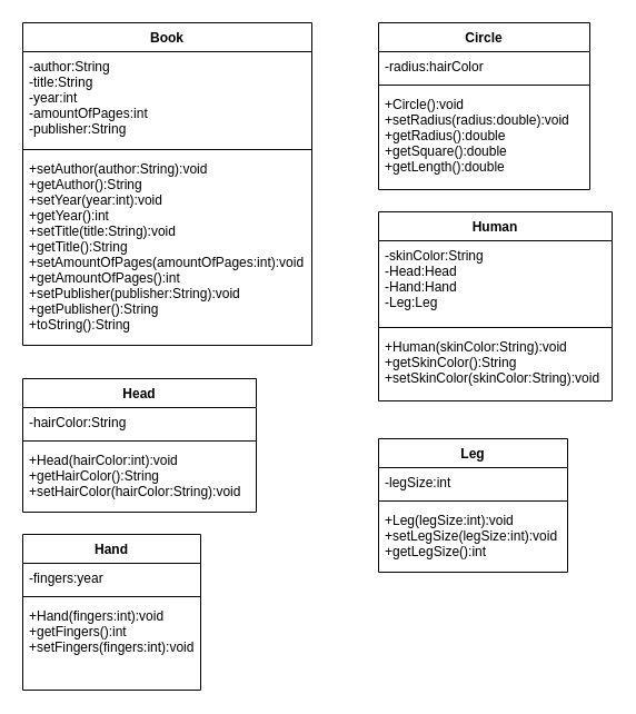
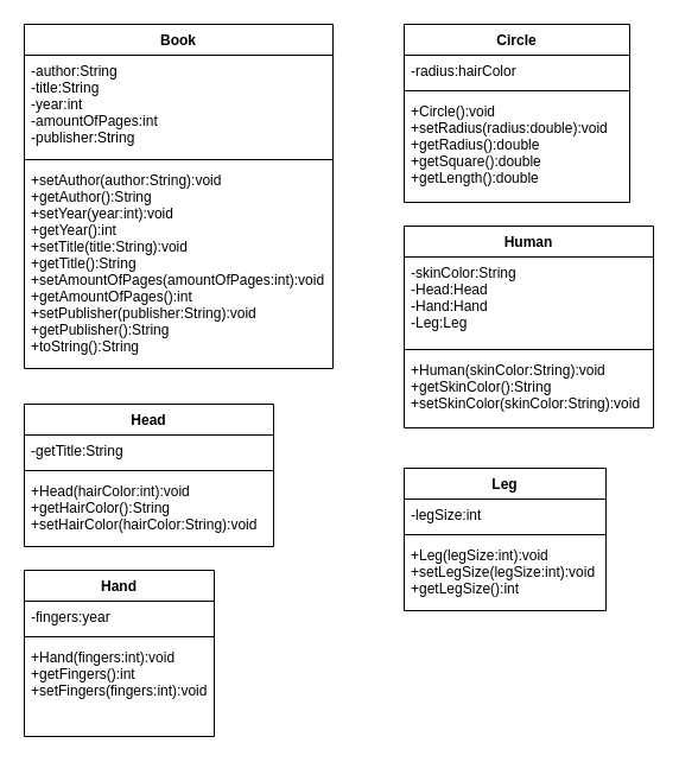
  <mxCell id="0" />
  <mxCell id="1" parent="0" />
  <mxCell id="2" value="Book" style="swimlane;fontStyle=1;align=center;verticalAlign=top;childLayout=stackLayout;horizontal=1;startSize=26;horizontalStack=0;resizeParent=1;resizeParentMax=0;resizeLast=0;collapsible=1;marginBottom=0;" vertex="1" parent="1"><mxGeometry x="20" y="20" width="260" height="290" as="geometry" /></mxCell>
  <mxCell id="3" value="-author:String&#10;-title:String&#10;-year:int&#10;-amountOfPages:int&#10;-publisher:String&#10;" style="text;strokeColor=none;fillColor=none;align=left;verticalAlign=top;spacingLeft=4;spacingRight=4;overflow=hidden;rotatable=0;points=[[0,0.5],[1,0.5]];portConstraint=eastwest;" vertex="1" parent="2"><mxGeometry y="26" width="260" height="84" as="geometry" /></mxCell>
  <mxCell id="4" value="" style="line;strokeWidth=1;fillColor=none;align=left;verticalAlign=middle;spacingTop=-1;spacingLeft=3;spacingRight=3;rotatable=0;labelPosition=right;points=[];portConstraint=eastwest;" vertex="1" parent="2"><mxGeometry y="110" width="260" height="8" as="geometry" /></mxCell>
  <mxCell id="5" value="+setAuthor(author:String):void&#10;+getAuthor():String&#10;+setYear(year:int):void&#10;+getYear():int&#10;+setTitle(title:String):void&#10;+getTitle():String&#10;+setAmountOfPages(amountOfPages:int):void&#10;+getAmountOfPages():int&#10;+setPublisher(publisher:String):void&#10;+getPublisher():String&#10;+toString():String" style="text;strokeColor=none;fillColor=none;align=left;verticalAlign=top;spacingLeft=4;spacingRight=4;overflow=hidden;rotatable=0;points=[[0,0.5],[1,0.5]];portConstraint=eastwest;" vertex="1" parent="2"><mxGeometry y="118" width="260" height="172" as="geometry" /></mxCell>
  <mxCell id="6" value="Circle" style="swimlane;fontStyle=1;align=center;verticalAlign=top;childLayout=stackLayout;horizontal=1;startSize=26;horizontalStack=0;resizeParent=1;resizeParentMax=0;resizeLast=0;collapsible=1;marginBottom=0;" vertex="1" parent="1"><mxGeometry x="340" y="20" width="190" height="150" as="geometry" /></mxCell>
  <mxCell id="7" value="-radius:hairColor" style="text;strokeColor=none;fillColor=none;align=left;verticalAlign=top;spacingLeft=4;spacingRight=4;overflow=hidden;rotatable=0;points=[[0,0.5],[1,0.5]];portConstraint=eastwest;" vertex="1" parent="6"><mxGeometry y="26" width="190" height="26" as="geometry" /></mxCell>
  <mxCell id="8" value="" style="line;strokeWidth=1;fillColor=none;align=left;verticalAlign=middle;spacingTop=-1;spacingLeft=3;spacingRight=3;rotatable=0;labelPosition=right;points=[];portConstraint=eastwest;" vertex="1" parent="6"><mxGeometry y="52" width="190" height="8" as="geometry" /></mxCell>
  <mxCell id="9" value="+Circle():void&#10;+setRadius(radius:double):void&#10;+getRadius():double&#10;+getSquare():double&#10;+getLength():double" style="text;strokeColor=none;fillColor=none;align=left;verticalAlign=top;spacingLeft=4;spacingRight=4;overflow=hidden;rotatable=0;points=[[0,0.5],[1,0.5]];portConstraint=eastwest;" vertex="1" parent="6"><mxGeometry y="60" width="190" height="90" as="geometry" /></mxCell>
  <mxCell id="10" value="Human" style="swimlane;fontStyle=1;align=center;verticalAlign=top;childLayout=stackLayout;horizontal=1;startSize=26;horizontalStack=0;resizeParent=1;resizeParentMax=0;resizeLast=0;collapsible=1;marginBottom=0;" vertex="1" parent="1"><mxGeometry x="340" y="190" width="210" height="170" as="geometry" /></mxCell>
  <mxCell id="11" value="-skinColor:String&#10;-Head:Head&#10;-Hand:Hand&#10;-Leg:Leg&#10;" style="text;strokeColor=none;fillColor=none;align=left;verticalAlign=top;spacingLeft=4;spacingRight=4;overflow=hidden;rotatable=0;points=[[0,0.5],[1,0.5]];portConstraint=eastwest;" vertex="1" parent="10"><mxGeometry y="26" width="210" height="74" as="geometry" /></mxCell>
  <mxCell id="12" value="" style="line;strokeWidth=1;fillColor=none;align=left;verticalAlign=middle;spacingTop=-1;spacingLeft=3;spacingRight=3;rotatable=0;labelPosition=right;points=[];portConstraint=eastwest;" vertex="1" parent="10"><mxGeometry y="100" width="210" height="8" as="geometry" /></mxCell>
  <mxCell id="13" value="+Human(skinColor:String):void&#10;+getSkinColor():String&#10;+setSkinColor(skinColor:String):void" style="text;strokeColor=none;fillColor=none;align=left;verticalAlign=top;spacingLeft=4;spacingRight=4;overflow=hidden;rotatable=0;points=[[0,0.5],[1,0.5]];portConstraint=eastwest;" vertex="1" parent="10"><mxGeometry y="108" width="210" height="62" as="geometry" /></mxCell>
  <mxCell id="14" value="Head" style="swimlane;fontStyle=1;align=center;verticalAlign=top;childLayout=stackLayout;horizontal=1;startSize=26;horizontalStack=0;resizeParent=1;resizeParentMax=0;resizeLast=0;collapsible=1;marginBottom=0;" vertex="1" parent="1"><mxGeometry x="20" y="340" width="210" height="120" as="geometry" /></mxCell>
- <mxCell id="15" value="-hairColor:String" style="text;strokeColor=none;fillColor=none;align=left;verticalAlign=top;spacingLeft=4;spacingRight=4;overflow=hidden;rotatable=0;points=[[0,0.5],[1,0.5]];portConstraint=eastwest;" vertex="1" parent="14"><mxGeometry y="26" width="210" height="26" as="geometry" /></mxCell>
+ <mxCell id="15" value="-getTitle:String" style="text;strokeColor=none;fillColor=none;align=left;verticalAlign=top;spacingLeft=4;spacingRight=4;overflow=hidden;rotatable=0;points=[[0,0.5],[1,0.5]];portConstraint=eastwest;" vertex="1" parent="14"><mxGeometry y="26" width="210" height="26" as="geometry" /></mxCell>
  <mxCell id="16" value="" style="line;strokeWidth=1;fillColor=none;align=left;verticalAlign=middle;spacingTop=-1;spacingLeft=3;spacingRight=3;rotatable=0;labelPosition=right;points=[];portConstraint=eastwest;" vertex="1" parent="14"><mxGeometry y="52" width="210" height="8" as="geometry" /></mxCell>
  <mxCell id="17" value="+Head(hairColor:int):void&#10;+getHairColor():String&#10;+setHairColor(hairColor:String):void" style="text;strokeColor=none;fillColor=none;align=left;verticalAlign=top;spacingLeft=4;spacingRight=4;overflow=hidden;rotatable=0;points=[[0,0.5],[1,0.5]];portConstraint=eastwest;" vertex="1" parent="14"><mxGeometry y="60" width="210" height="60" as="geometry" /></mxCell>
  <mxCell id="18" value="Hand" style="swimlane;fontStyle=1;align=center;verticalAlign=top;childLayout=stackLayout;horizontal=1;startSize=26;horizontalStack=0;resizeParent=1;resizeParentMax=0;resizeLast=0;collapsible=1;marginBottom=0;" vertex="1" parent="1"><mxGeometry x="20" y="480" width="160" height="140" as="geometry" /></mxCell>
  <mxCell id="19" value="-fingers:year" style="text;strokeColor=none;fillColor=none;align=left;verticalAlign=top;spacingLeft=4;spacingRight=4;overflow=hidden;rotatable=0;points=[[0,0.5],[1,0.5]];portConstraint=eastwest;" vertex="1" parent="18"><mxGeometry y="26" width="160" height="26" as="geometry" /></mxCell>
  <mxCell id="20" value="" style="line;strokeWidth=1;fillColor=none;align=left;verticalAlign=middle;spacingTop=-1;spacingLeft=3;spacingRight=3;rotatable=0;labelPosition=right;points=[];portConstraint=eastwest;" vertex="1" parent="18"><mxGeometry y="52" width="160" height="8" as="geometry" /></mxCell>
  <mxCell id="21" value="+Hand(fingers:int):void&#10;+getFingers():int&#10;+setFingers(fingers:int):void" style="text;strokeColor=none;fillColor=none;align=left;verticalAlign=top;spacingLeft=4;spacingRight=4;overflow=hidden;rotatable=0;points=[[0,0.5],[1,0.5]];portConstraint=eastwest;" vertex="1" parent="18"><mxGeometry y="60" width="160" height="80" as="geometry" /></mxCell>
  <mxCell id="22" value="Leg" style="swimlane;fontStyle=1;align=center;verticalAlign=top;childLayout=stackLayout;horizontal=1;startSize=26;horizontalStack=0;resizeParent=1;resizeParentMax=0;resizeLast=0;collapsible=1;marginBottom=0;" vertex="1" parent="1"><mxGeometry x="340" y="394" width="170" height="120" as="geometry" /></mxCell>
  <mxCell id="23" value="-legSize:int" style="text;strokeColor=none;fillColor=none;align=left;verticalAlign=top;spacingLeft=4;spacingRight=4;overflow=hidden;rotatable=0;points=[[0,0.5],[1,0.5]];portConstraint=eastwest;" vertex="1" parent="22"><mxGeometry y="26" width="170" height="26" as="geometry" /></mxCell>
  <mxCell id="24" value="" style="line;strokeWidth=1;fillColor=none;align=left;verticalAlign=middle;spacingTop=-1;spacingLeft=3;spacingRight=3;rotatable=0;labelPosition=right;points=[];portConstraint=eastwest;" vertex="1" parent="22"><mxGeometry y="52" width="170" height="8" as="geometry" /></mxCell>
  <mxCell id="25" value="+Leg(legSize:int):void&#10;+setLegSize(legSize:int):void&#10;+getLegSize():int" style="text;strokeColor=none;fillColor=none;align=left;verticalAlign=top;spacingLeft=4;spacingRight=4;overflow=hidden;rotatable=0;points=[[0,0.5],[1,0.5]];portConstraint=eastwest;" vertex="1" parent="22"><mxGeometry y="60" width="170" height="60" as="geometry" /></mxCell>
